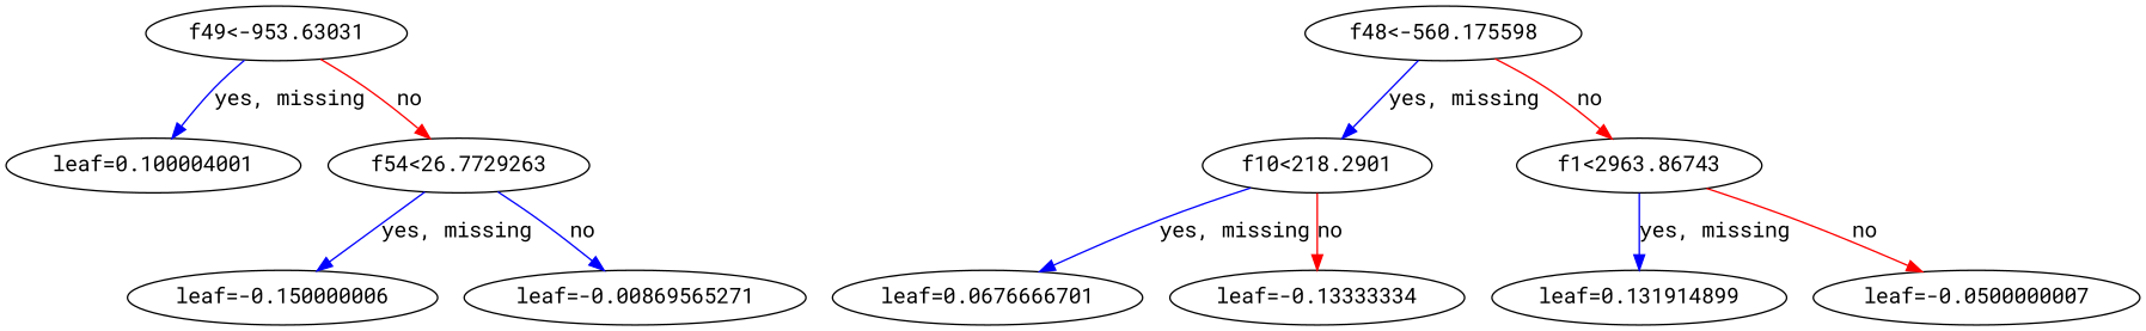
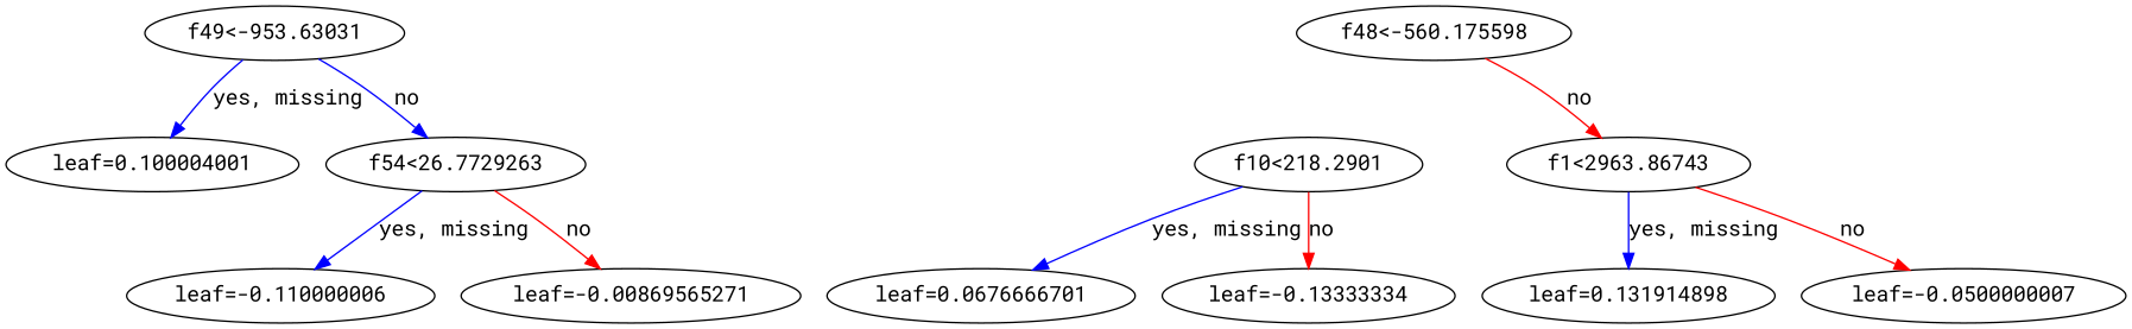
  digraph {
    fontname="Roboto Mono"
    rankdir=TB
    node [fontname="Roboto Mono"]
    edge [color="#0000FF" fontname="Roboto Mono"]
    n1 [label="f49<-953.63031"]
    n2 [label="leaf=0.100004001"]
    n3 [label="f54<26.7729263"]
    n4 [label="f48<-560.175598"]
    n5 [label="f10<218.2901"]
    n6 [label="f1<2963.86743"]
-   n7 [label="leaf=-0.150000006"]
+   n7 [label="leaf=-0.110000006"]
    n8 [label="leaf=-0.00869565271"]
    n9 [label="leaf=0.0676666701"]
    n10 [label="leaf=-0.13333334"]
-   n11 [label="leaf=0.131914899"]
+   n11 [label="leaf=0.131914898"]
    n12 [label="leaf=-0.0500000007"]
    n1 -> n2 [label="yes, missing"]
-   n1 -> n3 [color="#FF0000" label=no]
+   n1 -> n3 [label=no]
    n3 -> n7 [label="yes, missing"]
-   n3 -> n8 [label=no]
-   n4 -> n5 [label="yes, missing"]
+   n3 -> n8 [color="#FF0000" label=no]
    n4 -> n6 [color="#FF0000" label=no]
    n5 -> n9 [label="yes, missing"]
    n5 -> n10 [color="#FF0000" label=no]
    n6 -> n11 [label="yes, missing"]
    n6 -> n12 [color="#FF0000" label=no]
  }
